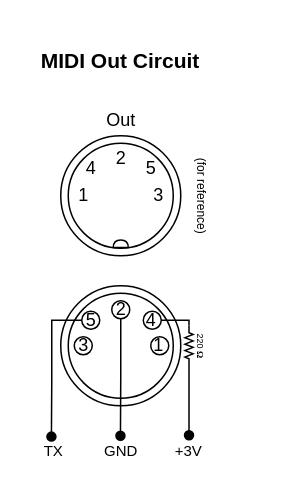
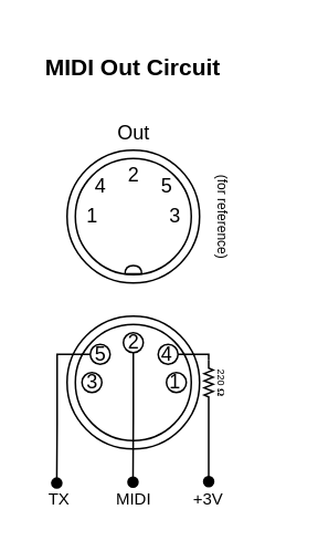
  <mxCell id="0" />
  <mxCell id="1" parent="0" />
  <mxCell id="2" value="" style="ellipse;whiteSpace=wrap;html=1;aspect=fixed;" parent="1" vertex="1"><mxGeometry x="40" y="90" width="80" height="80" as="geometry" /></mxCell>
  <mxCell id="3" value="" style="ellipse;whiteSpace=wrap;html=1;aspect=fixed;" parent="1" vertex="1"><mxGeometry x="45" y="95" width="70" height="70" as="geometry" /></mxCell>
  <mxCell id="4" value="1" style="text;html=1;align=center;verticalAlign=middle;resizable=0;points=[];autosize=1;" parent="1" vertex="1"><mxGeometry x="45" y="120" width="20" height="20" as="geometry" /></mxCell>
  <mxCell id="5" value="2" style="text;html=1;align=center;verticalAlign=middle;resizable=0;points=[];autosize=1;" parent="1" vertex="1"><mxGeometry x="70" y="95" width="20" height="20" as="geometry" /></mxCell>
  <mxCell id="6" value="3" style="text;html=1;align=center;verticalAlign=middle;resizable=0;points=[];autosize=1;" parent="1" vertex="1"><mxGeometry x="95" y="120" width="20" height="20" as="geometry" /></mxCell>
  <mxCell id="7" value="4" style="text;html=1;align=center;verticalAlign=middle;resizable=0;points=[];autosize=1;" parent="1" vertex="1"><mxGeometry x="50" y="102" width="20" height="20" as="geometry" /></mxCell>
  <mxCell id="8" value="5" style="text;html=1;align=center;verticalAlign=middle;resizable=0;points=[];autosize=1;" parent="1" vertex="1"><mxGeometry x="90" y="102" width="20" height="20" as="geometry" /></mxCell>
  <mxCell id="9" value="" style="shape=or;whiteSpace=wrap;html=1;rotation=-90;" parent="1" vertex="1"><mxGeometry x="77.5" y="157" width="5" height="10" as="geometry" /></mxCell>
  <mxCell id="10" value="Out" style="text;html=1;align=center;verticalAlign=middle;resizable=0;points=[];autosize=1;" parent="1" vertex="1"><mxGeometry x="60" y="70" width="40" height="20" as="geometry" /></mxCell>
  <mxCell id="11" value="" style="ellipse;whiteSpace=wrap;html=1;aspect=fixed;" parent="1" vertex="1"><mxGeometry x="40" y="190" width="80" height="80" as="geometry" /></mxCell>
  <mxCell id="12" value="" style="ellipse;whiteSpace=wrap;html=1;aspect=fixed;" parent="1" vertex="1"><mxGeometry x="45" y="195" width="70" height="70" as="geometry" /></mxCell>
  <mxCell id="13" style="edgeStyle=orthogonalEdgeStyle;rounded=0;orthogonalLoop=1;jettySize=auto;html=1;exitX=0.5;exitY=1;exitDx=0;exitDy=0;entryX=0.495;entryY=0;entryDx=0;entryDy=0;entryPerimeter=0;fontSize=10;endArrow=oval;endFill=1;" parent="1" source="14" target="27" edge="1"><mxGeometry relative="1" as="geometry"><Array as="points"><mxPoint x="80" y="251" /></Array></mxGeometry></mxCell>
  <mxCell id="14" value="" style="verticalLabelPosition=bottom;shadow=0;dashed=0;align=center;html=1;verticalAlign=top;strokeWidth=1;shape=ellipse;perimeter=ellipsePerimeter;" parent="1" vertex="1"><mxGeometry x="74" y="200" width="12" height="12" as="geometry" /></mxCell>
  <mxCell id="15" style="edgeStyle=orthogonalEdgeStyle;rounded=0;orthogonalLoop=1;jettySize=auto;html=1;exitX=1;exitY=0.5;exitDx=0;exitDy=0;entryX=0;entryY=0.5;entryDx=0;entryDy=0;entryPerimeter=0;fontSize=10;endArrow=none;endFill=0;" parent="1" source="16" target="29" edge="1"><mxGeometry relative="1" as="geometry" /></mxCell>
  <mxCell id="16" value="" style="verticalLabelPosition=bottom;shadow=0;dashed=0;align=center;html=1;verticalAlign=top;strokeWidth=1;shape=ellipse;perimeter=ellipsePerimeter;" parent="1" vertex="1"><mxGeometry x="95" y="207" width="12" height="12" as="geometry" /></mxCell>
  <mxCell id="17" style="edgeStyle=orthogonalEdgeStyle;rounded=0;orthogonalLoop=1;jettySize=auto;html=1;exitX=0;exitY=0.5;exitDx=0;exitDy=0;entryX=0.326;entryY=0.029;entryDx=0;entryDy=0;entryPerimeter=0;fontSize=10;endArrow=oval;endFill=1;" parent="1" source="18" edge="1"><mxGeometry relative="1" as="geometry"><mxPoint x="33.78" y="290.58" as="targetPoint" /></mxGeometry></mxCell>
  <mxCell id="18" value="" style="verticalLabelPosition=bottom;shadow=0;dashed=0;align=center;html=1;verticalAlign=top;strokeWidth=1;shape=ellipse;perimeter=ellipsePerimeter;" parent="1" vertex="1"><mxGeometry x="54" y="207" width="12" height="12" as="geometry" /></mxCell>
  <mxCell id="19" value="" style="verticalLabelPosition=bottom;shadow=0;dashed=0;align=center;html=1;verticalAlign=top;strokeWidth=1;shape=ellipse;perimeter=ellipsePerimeter;" parent="1" vertex="1"><mxGeometry x="100" y="224" width="12" height="12" as="geometry" /></mxCell>
  <mxCell id="20" value="" style="verticalLabelPosition=bottom;shadow=0;dashed=0;align=center;html=1;verticalAlign=top;strokeWidth=1;shape=ellipse;perimeter=ellipsePerimeter;" parent="1" vertex="1"><mxGeometry x="49" y="224" width="12" height="12" as="geometry" /></mxCell>
  <mxCell id="21" value="2" style="text;html=1;align=center;verticalAlign=middle;resizable=0;points=[];autosize=1;" parent="1" vertex="1"><mxGeometry x="70" y="196" width="20" height="20" as="geometry" /></mxCell>
  <mxCell id="22" value="3" style="text;html=1;align=center;verticalAlign=middle;resizable=0;points=[];autosize=1;" parent="1" vertex="1"><mxGeometry x="45" y="220" width="20" height="20" as="geometry" /></mxCell>
  <mxCell id="23" value="1" style="text;html=1;align=center;verticalAlign=middle;resizable=0;points=[];autosize=1;" parent="1" vertex="1"><mxGeometry x="95" y="220" width="20" height="20" as="geometry" /></mxCell>
  <mxCell id="24" value="5" style="text;html=1;align=center;verticalAlign=middle;resizable=0;points=[];autosize=1;" parent="1" vertex="1"><mxGeometry x="50" y="203" width="20" height="20" as="geometry" /></mxCell>
  <mxCell id="25" value="4" style="text;html=1;align=center;verticalAlign=middle;resizable=0;points=[];autosize=1;" parent="1" vertex="1"><mxGeometry x="90" y="203" width="20" height="20" as="geometry" /></mxCell>
  <mxCell id="26" value="&lt;font style=&quot;font-size: 8px&quot;&gt;(for reference)&lt;/font&gt;" style="text;html=1;align=center;verticalAlign=middle;resizable=0;points=[];autosize=1;rotation=90;" parent="1" vertex="1"><mxGeometry x="100" y="120" width="70" height="20" as="geometry" /></mxCell>
- <mxCell id="27" value="&lt;font style=&quot;font-size: 10px;&quot;&gt;GND&lt;/font&gt;" style="text;html=1;align=center;verticalAlign=middle;resizable=0;points=[];autosize=1;fontSize=10;" parent="1" vertex="1"><mxGeometry x="60" y="290" width="40" height="20" as="geometry" /></mxCell>
+ <mxCell id="27" value="&lt;font style=&quot;font-size: 10px;&quot;&gt;MIDI&lt;/font&gt;" style="text;html=1;align=center;verticalAlign=middle;resizable=0;points=[];autosize=1;fontSize=10;" parent="1" vertex="1"><mxGeometry x="60" y="290" width="40" height="20" as="geometry" /></mxCell>
  <mxCell id="28" style="edgeStyle=orthogonalEdgeStyle;rounded=0;orthogonalLoop=1;jettySize=auto;html=1;exitX=1;exitY=0.5;exitDx=0;exitDy=0;exitPerimeter=0;entryX=0.617;entryY=-0.017;entryDx=0;entryDy=0;entryPerimeter=0;endArrow=oval;endFill=1;fontSize=10;" parent="1" source="29" edge="1"><mxGeometry relative="1" as="geometry"><mxPoint x="125.51" y="289.66" as="targetPoint" /></mxGeometry></mxCell>
  <mxCell id="29" value="" style="pointerEvents=1;verticalLabelPosition=bottom;shadow=0;dashed=0;align=center;html=1;verticalAlign=top;shape=mxgraph.electrical.resistors.resistor_2;fontSize=10;rotation=90;" parent="1" vertex="1"><mxGeometry x="112" y="227.3" width="27" height="5.4" as="geometry" /></mxCell>
  <mxCell id="30" value="&lt;font style=&quot;font-size: 6px&quot;&gt;220&amp;nbsp;&lt;b style=&quot;font-family: &amp;#34;verdana&amp;#34; ; background-color: rgb(255 , 255 , 255)&quot;&gt;Ω&lt;/b&gt;&lt;/font&gt;" style="text;html=1;align=center;verticalAlign=middle;resizable=0;points=[];autosize=1;fontSize=10;rotation=90;" parent="1" vertex="1"><mxGeometry x="120" y="220" width="30" height="20" as="geometry" /></mxCell>
  <mxCell id="31" value="MIDI Out Circuit" style="text;html=1;strokeColor=none;fillColor=none;align=center;verticalAlign=middle;whiteSpace=wrap;rounded=0;fontSize=14;labelBackgroundColor=none;fontStyle=1" parent="1" vertex="1"><mxGeometry x="25" y="20" width="110" height="40" as="geometry" /></mxCell>
  <mxCell id="32" value="&lt;font style=&quot;font-size: 10px&quot;&gt;+3V&lt;/font&gt;" style="text;html=1;align=center;verticalAlign=middle;resizable=0;points=[];autosize=1;fontSize=10;" parent="1" vertex="1"><mxGeometry x="110" y="290" width="30" height="20" as="geometry" /></mxCell>
  <mxCell id="33" value="&lt;font style=&quot;font-size: 10px&quot;&gt;TX&lt;/font&gt;" style="text;html=1;align=center;verticalAlign=middle;resizable=0;points=[];autosize=1;fontSize=10;" parent="1" vertex="1"><mxGeometry x="20" y="290" width="30" height="20" as="geometry" /></mxCell>
